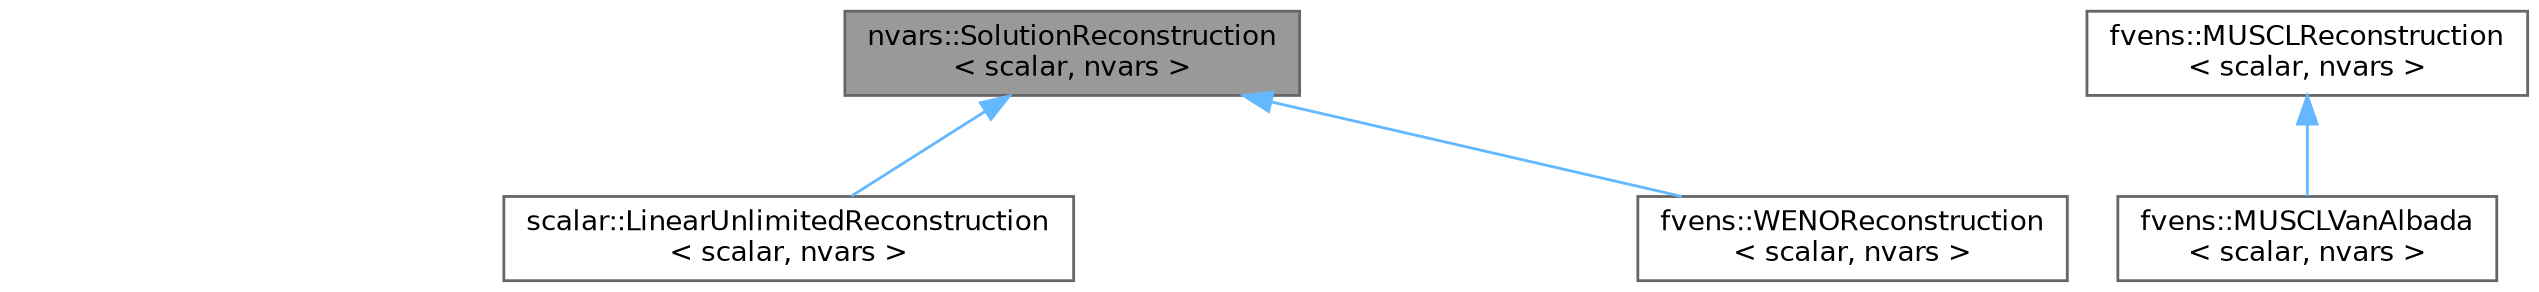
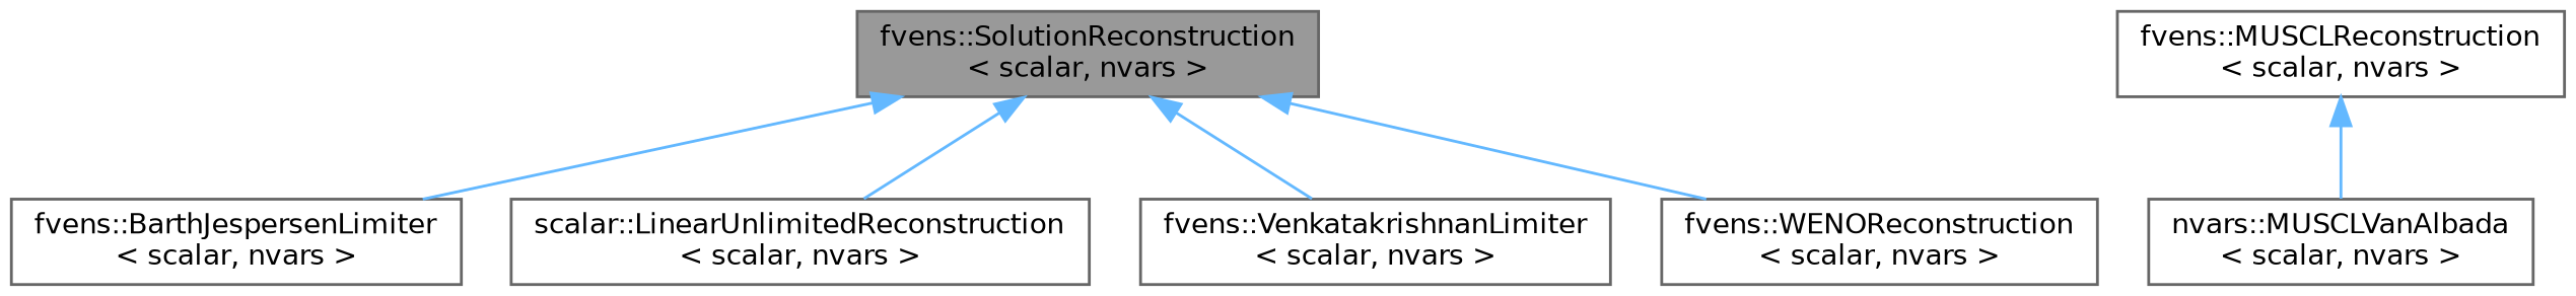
  digraph {
    rankdir=TB
    node [color=gray40 fillcolor=white fontname=Helvetica fontsize=10 shape=box style=filled]
    edge [color=steelblue1 dir=back fontname=Helvetica fontsize=10 labelfontname=Helvetica labelfontsize=10 style=solid]
-   n1 [fillcolor=grey60 fontcolor=black height=0.2 label="nvars::SolutionReconstruction\l\< scalar, nvars \>" width=0.4]
+   n1 [fillcolor=grey60 fontcolor=black height=0.2 label="fvens::SolutionReconstruction\l\< scalar, nvars \>" width=0.4]
+   n2 [height=0.2 label="fvens::BarthJespersenLimiter\l\< scalar, nvars \>" width=0.4]
    n3 [height=0.2 label="scalar::LinearUnlimitedReconstruction\l\< scalar, nvars \>" width=0.4]
+   n4 [height=0.2 label="fvens::VenkatakrishnanLimiter\l\< scalar, nvars \>" width=0.4]
    n5 [height=0.2 label="fvens::WENOReconstruction\l\< scalar, nvars \>" width=0.4]
    n6 [height=0.2 label="fvens::MUSCLReconstruction\l\< scalar, nvars \>" width=0.4]
-   n7 [height=0.2 label="fvens::MUSCLVanAlbada\l\< scalar, nvars \>" width=0.4]
+   n7 [height=0.2 label="nvars::MUSCLVanAlbada\l\< scalar, nvars \>" width=0.4]
+   n1 -> n2
    n1 -> n3
+   n1 -> n4
    n1 -> n5
    n6 -> n7
  }
